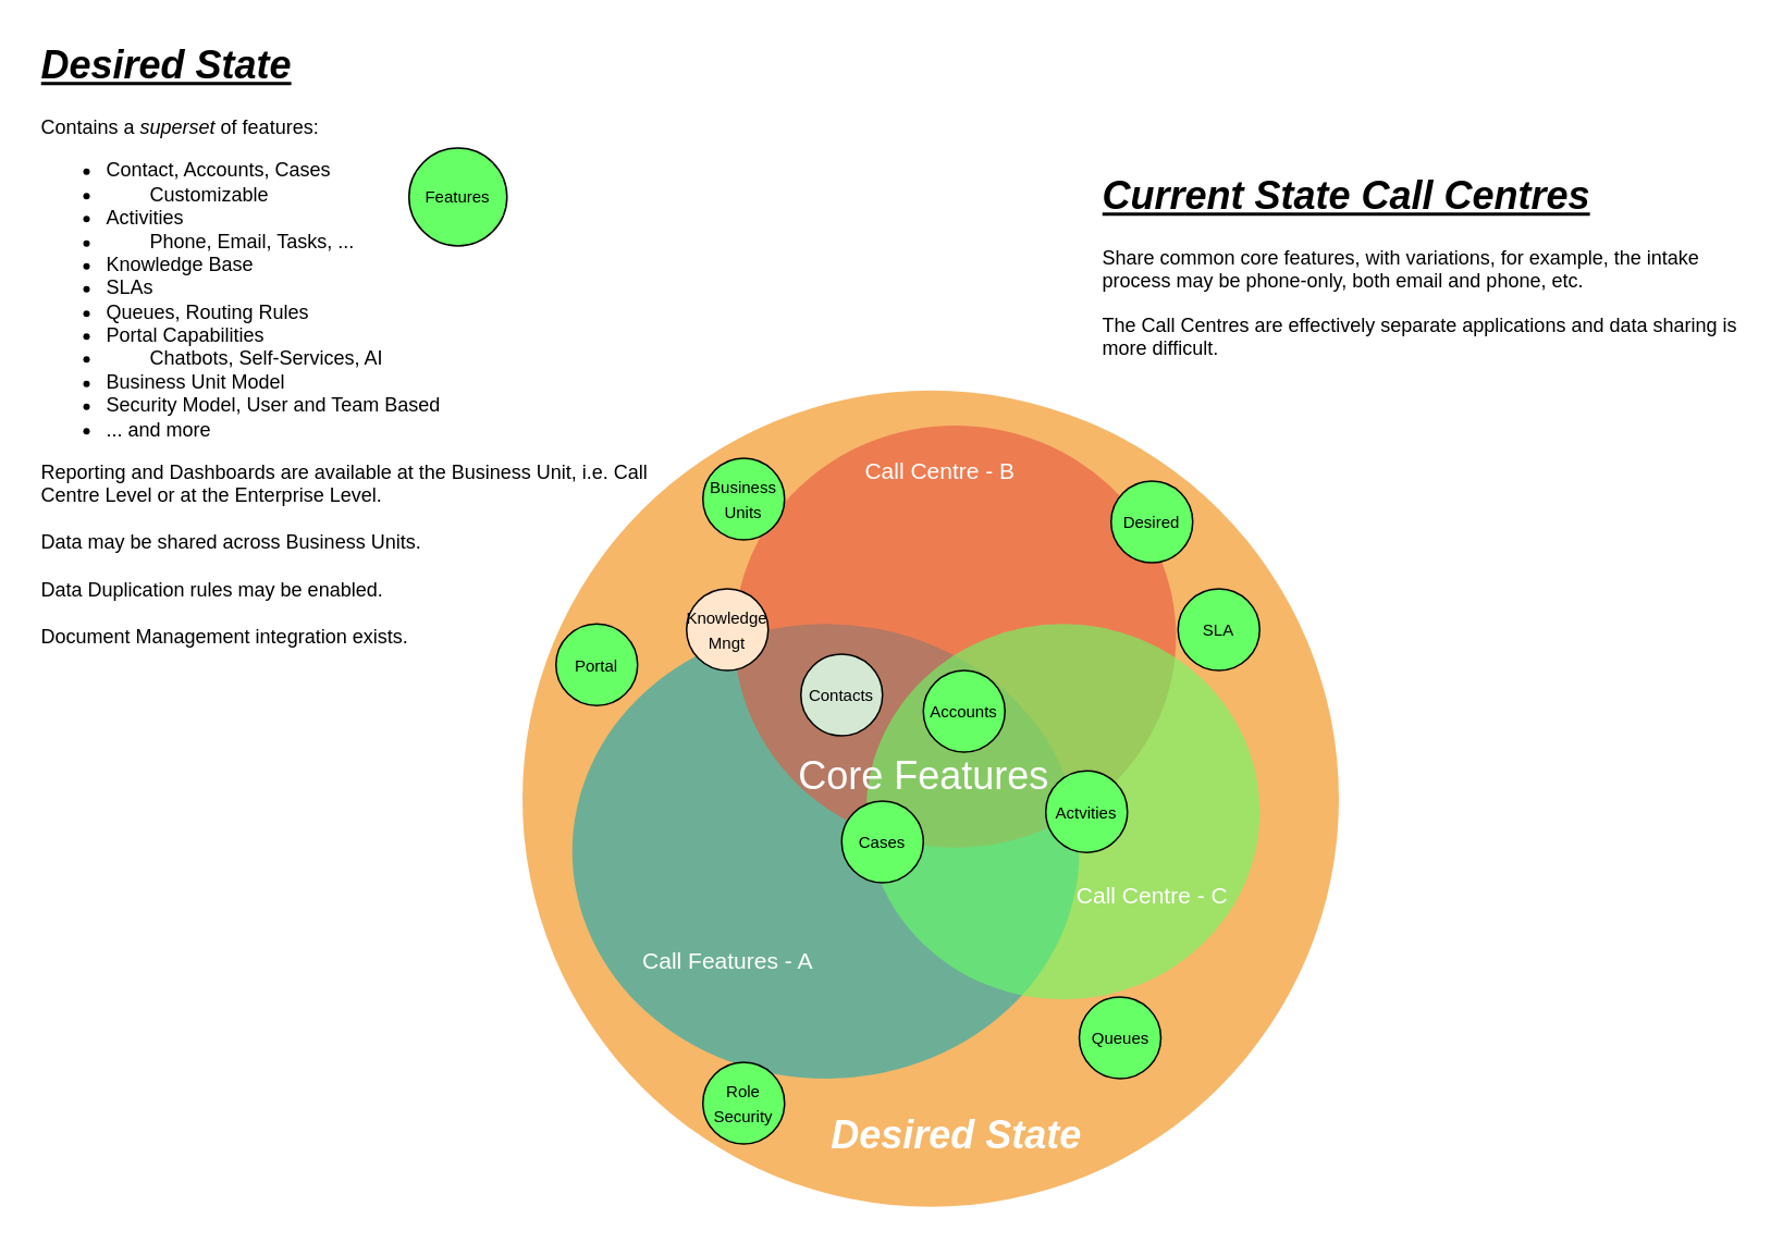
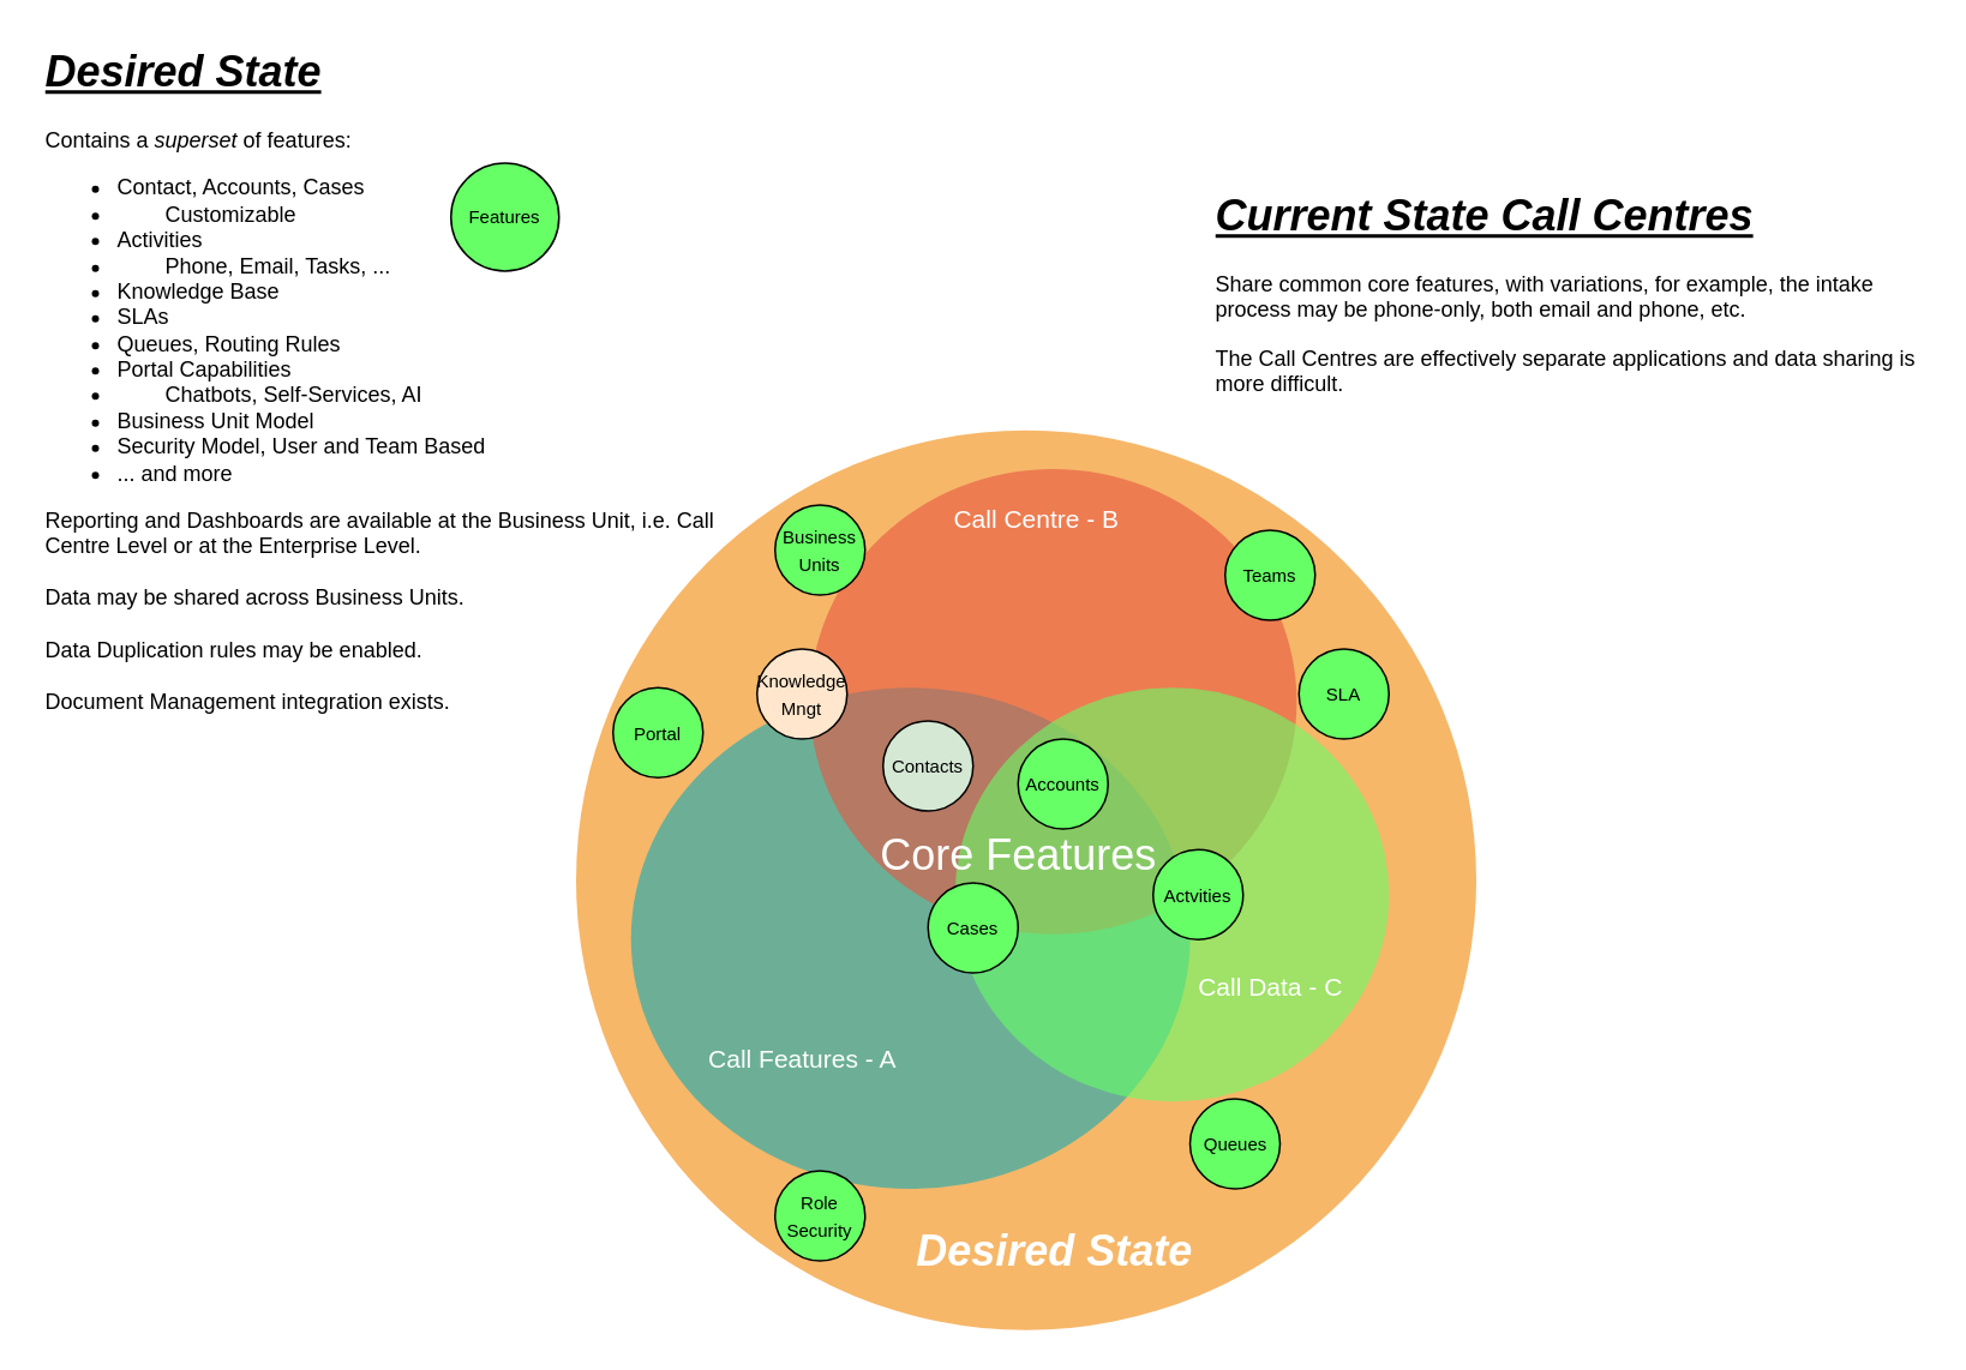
  <mxCell id="0" />
  <mxCell id="1" parent="0" />
  <mxCell id="2" value="" style="ellipse;fillColor=#F08705;opacity=60;strokeColor=none;html=1;fontColor=#FFFFFF;" parent="1" vertex="1"><mxGeometry x="319.5" y="238.5" width="500" height="500" as="geometry" /></mxCell>
  <mxCell id="3" value="" style="ellipse;fillColor=#12AAB5;opacity=60;strokeColor=none;html=1;fontColor=#FFFFFF;" parent="1" vertex="1"><mxGeometry x="350" y="381.5" width="310.5" height="278.5" as="geometry" /></mxCell>
  <mxCell id="4" value="" style="ellipse;fillColor=#e85642;opacity=60;strokeColor=none;html=1;fontColor=#FFFFFF;" parent="1" vertex="1"><mxGeometry x="449.25" y="260" width="270.5" height="258.5" as="geometry" /></mxCell>
  <mxCell id="5" value="&lt;font style=&quot;font-size: 14px&quot;&gt;Call Features - A&lt;/font&gt;" style="text;fontSize=24;align=center;verticalAlign=middle;html=1;fontColor=#FFFFFF;" parent="1" vertex="1"><mxGeometry x="350" y="550" width="190" height="70" as="geometry" /></mxCell>
  <mxCell id="6" value="&lt;b&gt;&lt;i&gt;Desired State&lt;/i&gt;&lt;/b&gt;" style="text;fontSize=24;align=center;verticalAlign=middle;html=1;fontColor=#FFFFFF;" parent="1" vertex="1"><mxGeometry x="489.5" y="660" width="190" height="70" as="geometry" /></mxCell>
  <mxCell id="7" value="&lt;font style=&quot;font-size: 14px&quot;&gt;Call Centre - B&lt;/font&gt;" style="text;fontSize=24;align=center;verticalAlign=middle;html=1;fontColor=#FFFFFF;" vertex="1" parent="1"><mxGeometry x="480" y="250" width="190" height="70" as="geometry" /></mxCell>
  <mxCell id="8" value="" style="ellipse;opacity=60;strokeColor=none;html=1;fontColor=#FFFFFF;fillColor=#66FF66;" vertex="1" parent="1"><mxGeometry x="530" y="381.5" width="241" height="230" as="geometry" /></mxCell>
- <mxCell id="9" value="&lt;font style=&quot;font-size: 14px&quot;&gt;Call Centre - C&lt;/font&gt;" style="text;fontSize=24;align=center;verticalAlign=middle;html=1;fontColor=#FFFFFF;" vertex="1" parent="1"><mxGeometry x="610" y="510" width="190" height="70" as="geometry" /></mxCell>
+ <mxCell id="9" value="&lt;font style=&quot;font-size: 14px&quot;&gt;Call Data - C&lt;/font&gt;" style="text;fontSize=24;align=center;verticalAlign=middle;html=1;fontColor=#FFFFFF;" vertex="1" parent="1"><mxGeometry x="610" y="510" width="190" height="70" as="geometry" /></mxCell>
  <mxCell id="10" value="Core Features" style="text;fontSize=24;align=center;verticalAlign=middle;html=1;fontColor=#FFFFFF;" vertex="1" parent="1"><mxGeometry x="470" y="440" width="190" height="70" as="geometry" /></mxCell>
  <mxCell id="11" value="&lt;h1&gt;&lt;i&gt;&lt;u&gt;Desired State&lt;/u&gt;&lt;/i&gt;&lt;/h1&gt;&lt;p&gt;Contains a &lt;i&gt;superset &lt;/i&gt;of features:&lt;/p&gt;&lt;p&gt;&lt;/p&gt;&lt;ul&gt;&lt;li&gt;Contact, Accounts, Cases&lt;/li&gt;&lt;li&gt;&lt;span style=&quot;white-space: pre&quot;&gt;&#09;&lt;/span&gt;Customizable&lt;br&gt;&lt;/li&gt;&lt;li&gt;Activities&lt;/li&gt;&lt;li&gt;&lt;span style=&quot;white-space: pre&quot;&gt;&#09;&lt;/span&gt;Phone, Email, Tasks, ...&lt;br&gt;&lt;/li&gt;&lt;li&gt;Knowledge Base&lt;/li&gt;&lt;li&gt;SLAs&lt;/li&gt;&lt;li&gt;Queues, Routing Rules&lt;/li&gt;&lt;li&gt;Portal Capabilities&lt;/li&gt;&lt;li&gt;&lt;span style=&quot;white-space: pre&quot;&gt;&#09;&lt;/span&gt;Chatbots, Self-Services, AI&lt;/li&gt;&lt;li&gt;Business Unit Model&lt;/li&gt;&lt;li&gt;Security Model, User and Team Based&lt;/li&gt;&lt;li&gt;... and more&lt;/li&gt;&lt;/ul&gt;&lt;div&gt;Reporting and Dashboards are available at the Business Unit, i.e. Call Centre Level or at the Enterprise Level.&lt;/div&gt;&lt;div&gt;&lt;br&gt;&lt;/div&gt;&lt;div&gt;Data may be shared across Business Units.&lt;/div&gt;&lt;div&gt;&lt;br&gt;&lt;/div&gt;&lt;div&gt;Data Duplication rules may be enabled.&lt;/div&gt;&lt;div&gt;&lt;br&gt;&lt;/div&gt;&lt;div&gt;Document Management integration exists.&lt;/div&gt;&lt;br&gt;&lt;p&gt;&lt;/p&gt;" style="text;html=1;strokeColor=none;fillColor=none;spacing=5;spacingTop=-20;whiteSpace=wrap;overflow=hidden;rounded=0;" vertex="1" parent="1"><mxGeometry x="20" y="20" width="400" height="380" as="geometry" /></mxCell>
  <mxCell id="12" value="&lt;h1&gt;&lt;i&gt;&lt;u&gt;Current State Call Centres&lt;/u&gt;&lt;/i&gt;&lt;/h1&gt;&lt;p&gt;Share common core&amp;nbsp;features, with variations, for example, the intake process may be phone-only, both email and phone, etc.&lt;/p&gt;&lt;p&gt;The Call Centres are effectively separate applications and data sharing is more difficult.&lt;/p&gt;&lt;br&gt;&lt;p&gt;&lt;/p&gt;" style="text;html=1;strokeColor=none;fillColor=none;spacing=5;spacingTop=-20;whiteSpace=wrap;overflow=hidden;rounded=0;" vertex="1" parent="1"><mxGeometry x="670" y="100" width="400" height="140" as="geometry" /></mxCell>
  <mxCell id="13" value="&lt;font style=&quot;font-size: 10px&quot;&gt;Contacts&lt;/font&gt;" style="ellipse;whiteSpace=wrap;html=1;aspect=fixed;fillColor=#d5e8d4;" vertex="1" parent="1"><mxGeometry x="490" y="400" width="50" height="50" as="geometry" /></mxCell>
  <mxCell id="14" value="&lt;font style=&quot;font-size: 10px&quot;&gt;Accounts&lt;/font&gt;" style="ellipse;whiteSpace=wrap;html=1;aspect=fixed;fillColor=#66FF66;" vertex="1" parent="1"><mxGeometry x="565" y="410" width="50" height="50" as="geometry" /></mxCell>
  <mxCell id="15" value="&lt;font style=&quot;font-size: 10px&quot;&gt;Cases&lt;/font&gt;" style="ellipse;whiteSpace=wrap;html=1;aspect=fixed;fillColor=#66FF66;" vertex="1" parent="1"><mxGeometry x="515" y="490" width="50" height="50" as="geometry" /></mxCell>
  <mxCell id="16" value="&lt;font style=&quot;font-size: 10px&quot;&gt;Actvities&lt;/font&gt;" style="ellipse;whiteSpace=wrap;html=1;aspect=fixed;fillColor=#66FF66;" vertex="1" parent="1"><mxGeometry x="640" y="471.5" width="50" height="50" as="geometry" /></mxCell>
  <mxCell id="17" value="&lt;font style=&quot;font-size: 10px&quot;&gt;Knowledge&lt;br&gt;Mngt&lt;br&gt;&lt;/font&gt;" style="ellipse;whiteSpace=wrap;html=1;aspect=fixed;fillColor=#ffe6cc;" vertex="1" parent="1"><mxGeometry x="420" y="360" width="50" height="50" as="geometry" /></mxCell>
  <mxCell id="18" value="&lt;font style=&quot;font-size: 10px&quot;&gt;SLA&lt;br&gt;&lt;/font&gt;" style="ellipse;whiteSpace=wrap;html=1;aspect=fixed;fillColor=#66FF66;" vertex="1" parent="1"><mxGeometry x="721" y="360" width="50" height="50" as="geometry" /></mxCell>
  <mxCell id="19" value="&lt;font style=&quot;font-size: 10px&quot;&gt;Queues&lt;br&gt;&lt;/font&gt;" style="ellipse;whiteSpace=wrap;html=1;aspect=fixed;fillColor=#66FF66;" vertex="1" parent="1"><mxGeometry x="660.5" y="610" width="50" height="50" as="geometry" /></mxCell>
  <mxCell id="20" value="&lt;font style=&quot;font-size: 10px&quot;&gt;Portal&lt;span style=&quot;color: rgba(0 , 0 , 0 , 0) ; font-family: monospace ; font-size: 0px&quot;&gt;%3CmxGraphModel%3E%3Croot%3E%3CmxCell%20id%3D%220%22%2F%3E%3CmxCell%20id%3D%221%22%20parent%3D%220%22%2F%3E%3CmxCell%20id%3D%222%22%20value%3D%22%26lt%3Bfont%20style%3D%26quot%3Bfont-size%3A%2010px%26quot%3B%26gt%3BQueues%26lt%3Bbr%26gt%3B%26lt%3B%2Ffont%26gt%3B%22%20style%3D%22ellipse%3BwhiteSpace%3Dwrap%3Bhtml%3D1%3Baspect%3Dfixed%3BfillColor%3D%2366FF66%3B%22%20vertex%3D%221%22%20parent%3D%221%22%3E%3CmxGeometry%20x%3D%22680.5%22%20y%3D%22680%22%20width%3D%2250%22%20height%3D%2250%22%20as%3D%22geometry%22%2F%3E%3C%2FmxCell%3E%3C%2Froot%3E%3C%2FmxGraphModel%3E&lt;/span&gt;&lt;br&gt;&lt;/font&gt;" style="ellipse;whiteSpace=wrap;html=1;aspect=fixed;fillColor=#66FF66;" vertex="1" parent="1"><mxGeometry x="340" y="381.5" width="50" height="50" as="geometry" /></mxCell>
  <mxCell id="21" value="&lt;font style=&quot;font-size: 10px&quot;&gt;Business&lt;br&gt;Units&lt;br&gt;&lt;/font&gt;" style="ellipse;whiteSpace=wrap;html=1;aspect=fixed;fillColor=#66FF66;" vertex="1" parent="1"><mxGeometry x="430" y="280" width="50" height="50" as="geometry" /></mxCell>
  <mxCell id="22" value="&lt;font style=&quot;font-size: 10px&quot;&gt;Role&lt;br&gt;Security&lt;br&gt;&lt;/font&gt;" style="ellipse;whiteSpace=wrap;html=1;aspect=fixed;fillColor=#66FF66;" vertex="1" parent="1"><mxGeometry x="430" y="650" width="50" height="50" as="geometry" /></mxCell>
- <mxCell id="23" value="&lt;font style=&quot;font-size: 10px&quot;&gt;Desired&lt;br&gt;&lt;/font&gt;" style="ellipse;whiteSpace=wrap;html=1;aspect=fixed;fillColor=#66FF66;" vertex="1" parent="1"><mxGeometry x="680" y="294" width="50" height="50" as="geometry" /></mxCell>
+ <mxCell id="23" value="&lt;font style=&quot;font-size: 10px&quot;&gt;Teams&lt;br&gt;&lt;/font&gt;" style="ellipse;whiteSpace=wrap;html=1;aspect=fixed;fillColor=#66FF66;" vertex="1" parent="1"><mxGeometry x="680" y="294" width="50" height="50" as="geometry" /></mxCell>
  <mxCell id="24" value="&lt;font style=&quot;font-size: 10px&quot;&gt;Features&lt;br&gt;&lt;/font&gt;" style="ellipse;whiteSpace=wrap;html=1;aspect=fixed;fillColor=#66FF66;" vertex="1" parent="1"><mxGeometry x="250" y="90" width="60" height="60" as="geometry" /></mxCell>
